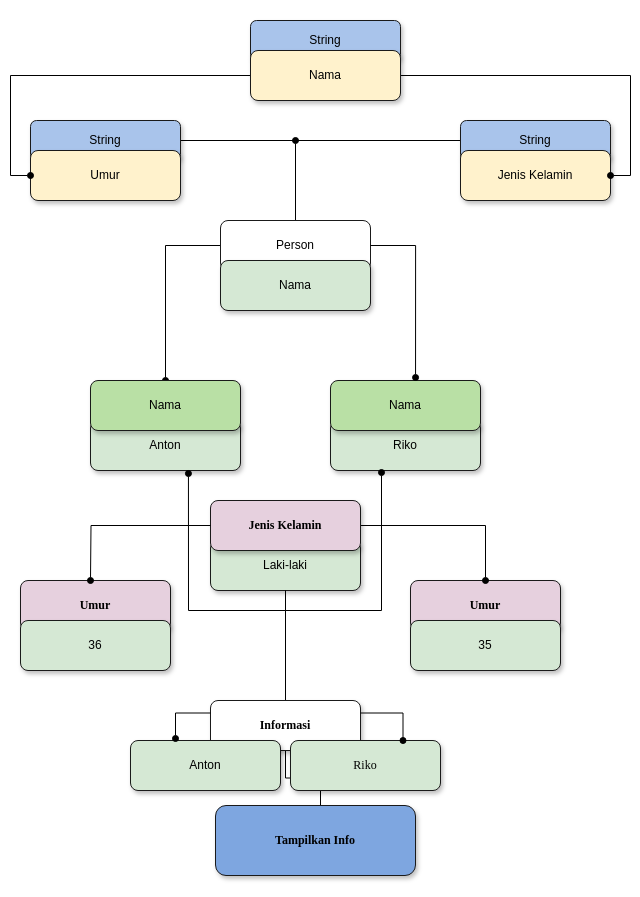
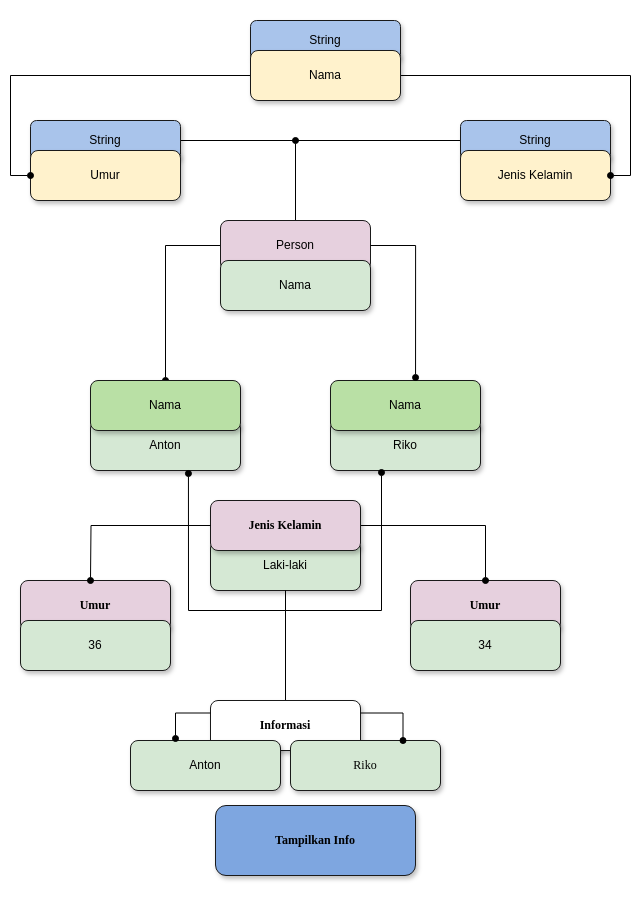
  <mxCell id="0" />
  <mxCell id="1" parent="0" />
- <mxCell id="2" style="edgeStyle=orthogonalEdgeStyle;rounded=0;orthogonalLoop=1;jettySize=auto;html=1;exitX=0.5;exitY=1;exitDx=0;exitDy=0;entryX=0.525;entryY=0.143;entryDx=0;entryDy=0;entryPerimeter=0;endArrow=none;endFill=0;" edge="1" parent="1" source="29" target="14"><mxGeometry relative="1" as="geometry" /></mxCell>
  <mxCell id="3" value="&lt;h4 style=&quot;text-align: justify;&quot;&gt;&lt;font face=&quot;Tahoma&quot;&gt;Umur&lt;/font&gt;&lt;/h4&gt;" style="rounded=1;whiteSpace=wrap;html=1;shadow=1;strokeColor=#1A1A1A;fillColor=#E6D0DE;" vertex="1" parent="1"><mxGeometry x="410" y="580" width="150" height="50" as="geometry" /></mxCell>
  <mxCell id="4" value="Laki-laki" style="rounded=1;whiteSpace=wrap;html=1;shadow=1;strokeColor=#1A1A1A;fillColor=#D5E8D4;" vertex="1" parent="1"><mxGeometry x="210" y="540" width="150" height="50" as="geometry" /></mxCell>
  <mxCell id="5" style="edgeStyle=orthogonalEdgeStyle;rounded=0;orthogonalLoop=1;jettySize=auto;html=1;exitX=1;exitY=0.5;exitDx=0;exitDy=0;entryX=0;entryY=0.5;entryDx=0;entryDy=0;strokeColor=default;endArrow=none;endFill=0;" edge="1" parent="1" source="6" target="7"><mxGeometry relative="1" as="geometry" /></mxCell>
  <mxCell id="6" value="String" style="rounded=1;whiteSpace=wrap;html=1;shadow=1;strokeColor=#1A1A1A;fillColor=#A9C4EB;" vertex="1" parent="1"><mxGeometry x="30" y="120" width="150" height="40" as="geometry" /></mxCell>
  <mxCell id="7" value="String" style="rounded=1;whiteSpace=wrap;html=1;shadow=1;strokeColor=#1A1A1A;fillColor=#A9C4EB;" vertex="1" parent="1"><mxGeometry x="460" y="120" width="150" height="40" as="geometry" /></mxCell>
  <mxCell id="8" value="String" style="rounded=1;whiteSpace=wrap;html=1;shadow=1;strokeColor=#1A1A1A;fillColor=#A9C4EB;" vertex="1" parent="1"><mxGeometry x="250" y="20" width="150" height="40" as="geometry" /></mxCell>
  <mxCell id="9" value="Jenis Kelamin" style="rounded=1;whiteSpace=wrap;html=1;shadow=1;strokeColor=#1A1A1A;fillColor=#FFF2CC;" vertex="1" parent="1"><mxGeometry x="460" y="150" width="150" height="50" as="geometry" /></mxCell>
  <mxCell id="10" style="edgeStyle=orthogonalEdgeStyle;rounded=0;orthogonalLoop=1;jettySize=auto;html=1;exitX=0.5;exitY=0;exitDx=0;exitDy=0;endArrow=oval;endFill=1;" edge="1" parent="1" source="12"><mxGeometry relative="1" as="geometry"><mxPoint x="295" y="140" as="targetPoint" /></mxGeometry></mxCell>
  <mxCell id="11" style="edgeStyle=orthogonalEdgeStyle;rounded=0;orthogonalLoop=1;jettySize=auto;html=1;exitX=0;exitY=0.5;exitDx=0;exitDy=0;entryX=0.5;entryY=0;entryDx=0;entryDy=0;endArrow=oval;endFill=1;" edge="1" parent="1" source="12" target="23"><mxGeometry relative="1" as="geometry" /></mxCell>
- <mxCell id="12" value="Person" style="rounded=1;whiteSpace=wrap;html=1;shadow=0;strokeColor=#1A1A1A;fillColor=#ffffff;" vertex="1" parent="1"><mxGeometry x="220" y="220" width="150" height="50" as="geometry" /></mxCell>
+ <mxCell id="12" value="Person" style="rounded=1;whiteSpace=wrap;html=1;shadow=0;strokeColor=#1A1A1A;fillColor=#E6D0DE;" vertex="1" parent="1"><mxGeometry x="220" y="220" width="150" height="50" as="geometry" /></mxCell>
  <mxCell id="13" value="Nama" style="rounded=1;whiteSpace=wrap;html=1;shadow=1;strokeColor=#1A1A1A;fillColor=#D5E8D4;" vertex="1" parent="1"><mxGeometry x="220" y="260" width="150" height="50" as="geometry" /></mxCell>
  <mxCell id="14" value="&lt;h4 style=&quot;text-align: justify;&quot;&gt;&lt;font face=&quot;Tahoma&quot;&gt;Tampilkan Info&lt;/font&gt;&lt;/h4&gt;" style="rounded=1;whiteSpace=wrap;html=1;shadow=1;strokeColor=#1A1A1A;fillColor=#7EA6E0;" vertex="1" parent="1"><mxGeometry x="215" y="805" width="200" height="70" as="geometry" /></mxCell>
  <mxCell id="15" value="Umur" style="rounded=1;whiteSpace=wrap;html=1;shadow=1;strokeColor=#1A1A1A;fillColor=#FFF2CC;" vertex="1" parent="1"><mxGeometry x="30" y="150" width="150" height="50" as="geometry" /></mxCell>
  <mxCell id="16" style="edgeStyle=orthogonalEdgeStyle;rounded=0;orthogonalLoop=1;jettySize=auto;html=1;exitX=0;exitY=0.5;exitDx=0;exitDy=0;entryX=0;entryY=0.5;entryDx=0;entryDy=0;endArrow=oval;endFill=1;" edge="1" parent="1" source="18" target="15"><mxGeometry relative="1" as="geometry" /></mxCell>
  <mxCell id="17" style="edgeStyle=orthogonalEdgeStyle;rounded=0;orthogonalLoop=1;jettySize=auto;html=1;exitX=1;exitY=0.5;exitDx=0;exitDy=0;entryX=1;entryY=0.5;entryDx=0;entryDy=0;endArrow=oval;endFill=1;" edge="1" parent="1" source="18" target="9"><mxGeometry relative="1" as="geometry" /></mxCell>
  <mxCell id="18" value="Nama" style="rounded=1;whiteSpace=wrap;html=1;shadow=1;strokeColor=#1A1A1A;fillColor=#FFF2CC;" vertex="1" parent="1"><mxGeometry x="250" y="50" width="150" height="50" as="geometry" /></mxCell>
  <mxCell id="19" value="Riko" style="rounded=1;whiteSpace=wrap;html=1;shadow=1;strokeColor=#1A1A1A;fillColor=#D5E8D4;" vertex="1" parent="1"><mxGeometry x="330" y="420" width="150" height="50" as="geometry" /></mxCell>
  <mxCell id="20" value="Anton" style="rounded=1;whiteSpace=wrap;html=1;shadow=1;strokeColor=#1A1A1A;fillColor=#D5E8D4;" vertex="1" parent="1"><mxGeometry x="90" y="420" width="150" height="50" as="geometry" /></mxCell>
  <mxCell id="21" style="edgeStyle=orthogonalEdgeStyle;rounded=0;orthogonalLoop=1;jettySize=auto;html=1;exitX=1;exitY=0.5;exitDx=0;exitDy=0;endArrow=oval;endFill=1;" edge="1" parent="1" source="22" target="3"><mxGeometry relative="1" as="geometry" /></mxCell>
  <mxCell id="22" value="&lt;h4 style=&quot;text-align: justify;&quot;&gt;&lt;font face=&quot;Tahoma&quot;&gt;Jenis Kelamin&lt;/font&gt;&lt;/h4&gt;" style="rounded=1;whiteSpace=wrap;html=1;shadow=1;strokeColor=#1A1A1A;fillColor=#E6D0DE;" vertex="1" parent="1"><mxGeometry x="210" y="500" width="150" height="50" as="geometry" /></mxCell>
  <mxCell id="23" value="Nama" style="rounded=1;whiteSpace=wrap;html=1;shadow=1;strokeColor=#1A1A1A;fillColor=#B9E0A5;" vertex="1" parent="1"><mxGeometry x="90" y="380" width="150" height="50" as="geometry" /></mxCell>
  <mxCell id="24" value="Nama" style="rounded=1;whiteSpace=wrap;html=1;shadow=1;strokeColor=#1A1A1A;fillColor=#B9E0A5;" vertex="1" parent="1"><mxGeometry x="330" y="380" width="150" height="50" as="geometry" /></mxCell>
- <mxCell id="25" value="35" style="rounded=1;whiteSpace=wrap;html=1;shadow=1;strokeColor=#1A1A1A;fillColor=#D5E8D4;" vertex="1" parent="1"><mxGeometry x="410" y="620" width="150" height="50" as="geometry" /></mxCell>
+ <mxCell id="25" value="34" style="rounded=1;whiteSpace=wrap;html=1;shadow=1;strokeColor=#1A1A1A;fillColor=#D5E8D4;" vertex="1" parent="1"><mxGeometry x="410" y="620" width="150" height="50" as="geometry" /></mxCell>
  <mxCell id="26" value="&lt;h4 style=&quot;text-align: justify;&quot;&gt;&lt;font face=&quot;Tahoma&quot;&gt;Umur&lt;/font&gt;&lt;/h4&gt;" style="rounded=1;whiteSpace=wrap;html=1;shadow=1;strokeColor=#1A1A1A;fillColor=#E6D0DE;" vertex="1" parent="1"><mxGeometry x="20" y="580" width="150" height="50" as="geometry" /></mxCell>
  <mxCell id="27" value="36" style="rounded=1;whiteSpace=wrap;html=1;shadow=1;strokeColor=#1A1A1A;fillColor=#D5E8D4;" vertex="1" parent="1"><mxGeometry x="20" y="620" width="150" height="50" as="geometry" /></mxCell>
  <mxCell id="28" style="edgeStyle=orthogonalEdgeStyle;rounded=0;orthogonalLoop=1;jettySize=auto;html=1;exitX=0.5;exitY=0;exitDx=0;exitDy=0;endArrow=none;endFill=0;" edge="1" parent="1" source="29"><mxGeometry relative="1" as="geometry"><mxPoint x="285" y="610" as="targetPoint" /></mxGeometry></mxCell>
  <mxCell id="29" value="&lt;h4 style=&quot;text-align: justify;&quot;&gt;&lt;font face=&quot;Tahoma&quot;&gt;Informasi&lt;/font&gt;&lt;/h4&gt;" style="rounded=1;whiteSpace=wrap;html=1;shadow=1;strokeColor=#1A1A1A;fillColor=#ffffff;" vertex="1" parent="1"><mxGeometry x="210" y="700" width="150" height="50" as="geometry" /></mxCell>
  <mxCell id="30" value="Anton" style="rounded=1;whiteSpace=wrap;html=1;shadow=1;strokeColor=#1A1A1A;fillColor=#D5E8D4;" vertex="1" parent="1"><mxGeometry x="130" y="740" width="150" height="50" as="geometry" /></mxCell>
  <mxCell id="31" value="&lt;font face=&quot;Tahoma&quot;&gt;Riko&lt;/font&gt;" style="rounded=1;whiteSpace=wrap;html=1;shadow=1;strokeColor=#1A1A1A;fillColor=#D5E8D4;" vertex="1" parent="1"><mxGeometry x="290" y="740" width="150" height="50" as="geometry" /></mxCell>
  <mxCell id="32" style="edgeStyle=orthogonalEdgeStyle;rounded=0;orthogonalLoop=1;jettySize=auto;html=1;exitX=0.5;exitY=1;exitDx=0;exitDy=0;entryX=0.653;entryY=1.06;entryDx=0;entryDy=0;entryPerimeter=0;horizontal=1;endArrow=oval;endFill=1;" edge="1" parent="1" source="4" target="20"><mxGeometry relative="1" as="geometry" /></mxCell>
  <mxCell id="33" style="edgeStyle=orthogonalEdgeStyle;rounded=0;orthogonalLoop=1;jettySize=auto;html=1;exitX=0.5;exitY=1;exitDx=0;exitDy=0;entryX=0.34;entryY=1.04;entryDx=0;entryDy=0;entryPerimeter=0;endArrow=oval;endFill=1;" edge="1" parent="1" source="4" target="19"><mxGeometry relative="1" as="geometry" /></mxCell>
  <mxCell id="34" style="edgeStyle=orthogonalEdgeStyle;rounded=0;orthogonalLoop=1;jettySize=auto;html=1;exitX=1;exitY=0.5;exitDx=0;exitDy=0;entryX=0.567;entryY=-0.06;entryDx=0;entryDy=0;entryPerimeter=0;endArrow=oval;endFill=1;" edge="1" parent="1" source="12" target="24"><mxGeometry relative="1" as="geometry" /></mxCell>
  <mxCell id="35" style="edgeStyle=orthogonalEdgeStyle;rounded=0;orthogonalLoop=1;jettySize=auto;html=1;exitX=0;exitY=0.5;exitDx=0;exitDy=0;endArrow=oval;endFill=1;" edge="1" parent="1" source="22"><mxGeometry relative="1" as="geometry"><mxPoint x="90" y="580" as="targetPoint" /></mxGeometry></mxCell>
  <mxCell id="36" style="edgeStyle=orthogonalEdgeStyle;rounded=0;orthogonalLoop=1;jettySize=auto;html=1;exitX=1;exitY=0.25;exitDx=0;exitDy=0;entryX=0.75;entryY=0;entryDx=0;entryDy=0;endArrow=oval;endFill=1;" edge="1" parent="1" source="29" target="31"><mxGeometry relative="1" as="geometry" /></mxCell>
  <mxCell id="37" style="edgeStyle=orthogonalEdgeStyle;rounded=0;orthogonalLoop=1;jettySize=auto;html=1;exitX=0;exitY=0.25;exitDx=0;exitDy=0;entryX=0.3;entryY=-0.04;entryDx=0;entryDy=0;entryPerimeter=0;endArrow=oval;endFill=1;" edge="1" parent="1" source="29" target="30"><mxGeometry relative="1" as="geometry" /></mxCell>
